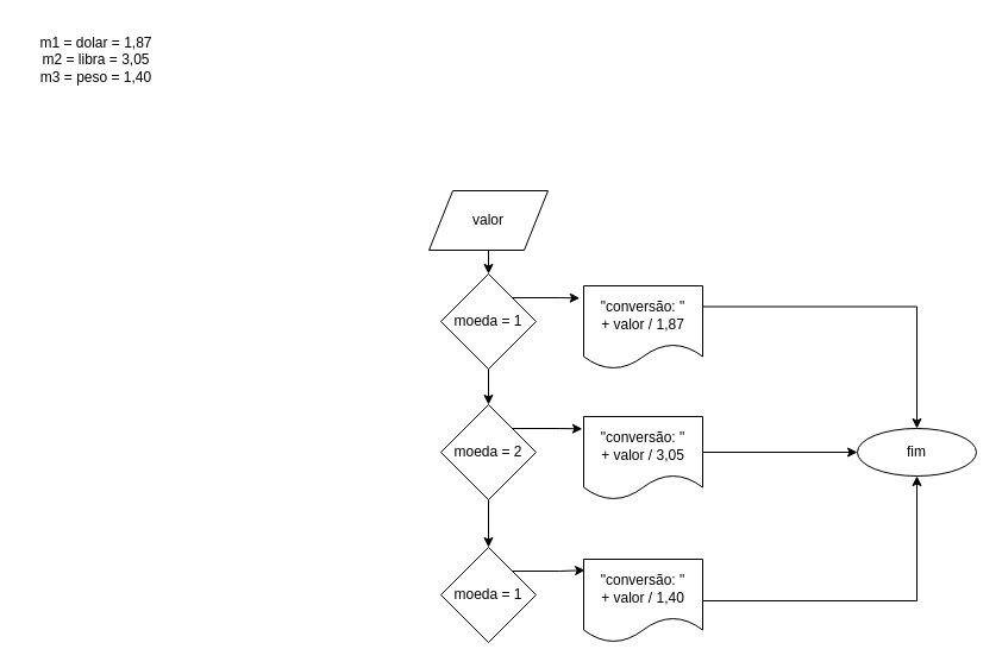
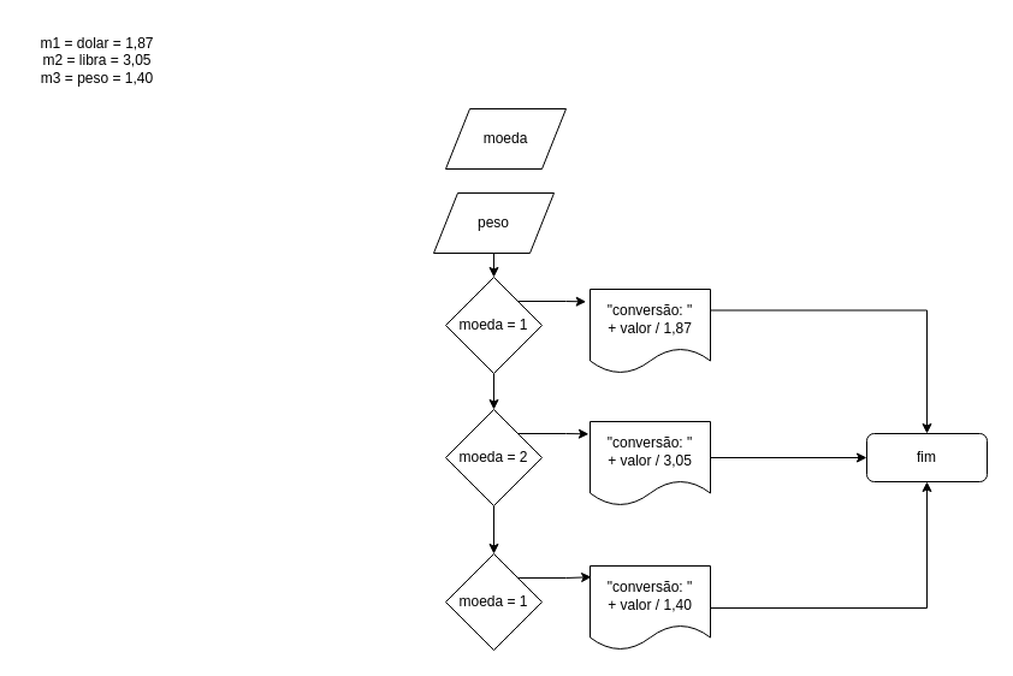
  <mxCell id="0" />
  <mxCell id="1" parent="0" />
+ <mxCell id="2" value="moeda" style="shape=parallelogram;perimeter=parallelogramPerimeter;whiteSpace=wrap;html=1;fixedSize=1;labelBackgroundColor=none;" vertex="1" parent="1"><mxGeometry x="370" y="90" width="100" height="50" as="geometry" /></mxCell>
  <mxCell id="3" style="edgeStyle=orthogonalEdgeStyle;rounded=0;orthogonalLoop=1;jettySize=auto;html=1;exitX=0.5;exitY=1;exitDx=0;exitDy=0;entryX=0.5;entryY=0;entryDx=0;entryDy=0;labelBackgroundColor=none;fontColor=default;" edge="1" parent="1" source="4" target="11"><mxGeometry relative="1" as="geometry" /></mxCell>
  <mxCell id="4" value="moeda = 1" style="rhombus;whiteSpace=wrap;html=1;labelBackgroundColor=none;" vertex="1" parent="1"><mxGeometry x="370" y="230" width="80" height="80" as="geometry" /></mxCell>
  <mxCell id="5" value="m1 = dolar = 1,87&lt;div&gt;m2 = libra = 3,05&lt;/div&gt;&lt;div&gt;m3 = peso = 1,40&lt;/div&gt;" style="text;html=1;align=center;verticalAlign=middle;resizable=0;points=[];autosize=1;strokeColor=none;fillColor=none;labelBackgroundColor=none;" vertex="1" parent="1"><mxGeometry x="20" y="20" width="120" height="60" as="geometry" /></mxCell>
  <mxCell id="6" style="edgeStyle=orthogonalEdgeStyle;rounded=0;orthogonalLoop=1;jettySize=auto;html=1;exitX=0.5;exitY=1;exitDx=0;exitDy=0;entryX=0.5;entryY=0;entryDx=0;entryDy=0;labelBackgroundColor=none;fontColor=default;" edge="1" parent="1" source="7" target="4"><mxGeometry relative="1" as="geometry" /></mxCell>
- <mxCell id="7" value="valor" style="shape=parallelogram;perimeter=parallelogramPerimeter;whiteSpace=wrap;html=1;fixedSize=1;labelBackgroundColor=none;" vertex="1" parent="1"><mxGeometry x="360" y="160" width="100" height="50" as="geometry" /></mxCell>
+ <mxCell id="7" value="peso" style="shape=parallelogram;perimeter=parallelogramPerimeter;whiteSpace=wrap;html=1;fixedSize=1;labelBackgroundColor=none;" vertex="1" parent="1"><mxGeometry x="360" y="160" width="100" height="50" as="geometry" /></mxCell>
  <mxCell id="8" style="edgeStyle=orthogonalEdgeStyle;rounded=0;orthogonalLoop=1;jettySize=auto;html=1;exitX=1;exitY=0.25;exitDx=0;exitDy=0;entryX=0.5;entryY=0;entryDx=0;entryDy=0;labelBackgroundColor=none;fontColor=default;" edge="1" parent="1" source="9" target="17"><mxGeometry relative="1" as="geometry" /></mxCell>
  <mxCell id="9" value="&quot;conversão: &quot;&lt;div&gt;+ valor / 1,87&lt;/div&gt;" style="shape=document;whiteSpace=wrap;html=1;boundedLbl=1;labelBackgroundColor=none;" vertex="1" parent="1"><mxGeometry x="490" y="240" width="100" height="70" as="geometry" /></mxCell>
  <mxCell id="10" style="edgeStyle=orthogonalEdgeStyle;rounded=0;orthogonalLoop=1;jettySize=auto;html=1;exitX=0.5;exitY=1;exitDx=0;exitDy=0;entryX=0.5;entryY=0;entryDx=0;entryDy=0;labelBackgroundColor=none;fontColor=default;" edge="1" parent="1" source="11" target="12"><mxGeometry relative="1" as="geometry" /></mxCell>
  <mxCell id="11" value="moeda = 2" style="rhombus;whiteSpace=wrap;html=1;labelBackgroundColor=none;" vertex="1" parent="1"><mxGeometry x="370" y="340" width="80" height="80" as="geometry" /></mxCell>
  <mxCell id="12" value="moeda = 1" style="rhombus;whiteSpace=wrap;html=1;labelBackgroundColor=none;" vertex="1" parent="1"><mxGeometry x="370" y="460" width="80" height="80" as="geometry" /></mxCell>
  <mxCell id="13" style="edgeStyle=orthogonalEdgeStyle;rounded=0;orthogonalLoop=1;jettySize=auto;html=1;exitX=1;exitY=0.5;exitDx=0;exitDy=0;entryX=0;entryY=0.5;entryDx=0;entryDy=0;labelBackgroundColor=none;fontColor=default;" edge="1" parent="1" source="14" target="17"><mxGeometry relative="1" as="geometry"><mxPoint x="670" y="384.778" as="targetPoint" /><Array as="points"><mxPoint x="590" y="380" /></Array></mxGeometry></mxCell>
  <mxCell id="14" value="&quot;conversão: &quot;&lt;div&gt;+ valor / 3,05&lt;/div&gt;" style="shape=document;whiteSpace=wrap;html=1;boundedLbl=1;labelBackgroundColor=none;" vertex="1" parent="1"><mxGeometry x="490" y="350" width="100" height="70" as="geometry" /></mxCell>
  <mxCell id="15" style="edgeStyle=orthogonalEdgeStyle;rounded=0;orthogonalLoop=1;jettySize=auto;html=1;exitX=1;exitY=0.5;exitDx=0;exitDy=0;entryX=0.5;entryY=1;entryDx=0;entryDy=0;labelBackgroundColor=none;fontColor=default;" edge="1" parent="1" source="16" target="17"><mxGeometry relative="1" as="geometry" /></mxCell>
  <mxCell id="16" value="&quot;conversão: &quot;&lt;div&gt;+ valor / 1,40&lt;/div&gt;" style="shape=document;whiteSpace=wrap;html=1;boundedLbl=1;labelBackgroundColor=none;" vertex="1" parent="1"><mxGeometry x="490" y="470" width="100" height="70" as="geometry" /></mxCell>
- <mxCell id="17" value="fim" style="ellipse;whiteSpace=wrap;html=1;labelBackgroundColor=none;" vertex="1" parent="1"><mxGeometry x="720" y="360" width="100" height="40" as="geometry" /></mxCell>
+ <mxCell id="17" value="fim" style="rounded=1;whiteSpace=wrap;html=1;labelBackgroundColor=none;" vertex="1" parent="1"><mxGeometry x="720" y="360" width="100" height="40" as="geometry" /></mxCell>
  <mxCell id="18" style="edgeStyle=orthogonalEdgeStyle;rounded=0;orthogonalLoop=1;jettySize=auto;html=1;exitX=1;exitY=0;exitDx=0;exitDy=0;entryX=0.011;entryY=0.132;entryDx=0;entryDy=0;entryPerimeter=0;labelBackgroundColor=none;fontColor=default;" edge="1" parent="1" source="12" target="16"><mxGeometry relative="1" as="geometry" /></mxCell>
  <mxCell id="19" style="edgeStyle=orthogonalEdgeStyle;rounded=0;orthogonalLoop=1;jettySize=auto;html=1;exitX=1;exitY=0;exitDx=0;exitDy=0;entryX=-0.011;entryY=0.148;entryDx=0;entryDy=0;entryPerimeter=0;labelBackgroundColor=none;fontColor=default;" edge="1" parent="1" source="11" target="14"><mxGeometry relative="1" as="geometry" /></mxCell>
  <mxCell id="20" style="edgeStyle=orthogonalEdgeStyle;rounded=0;orthogonalLoop=1;jettySize=auto;html=1;exitX=1;exitY=0;exitDx=0;exitDy=0;entryX=-0.033;entryY=0.148;entryDx=0;entryDy=0;entryPerimeter=0;labelBackgroundColor=none;fontColor=default;" edge="1" parent="1" source="4" target="9"><mxGeometry relative="1" as="geometry" /></mxCell>
